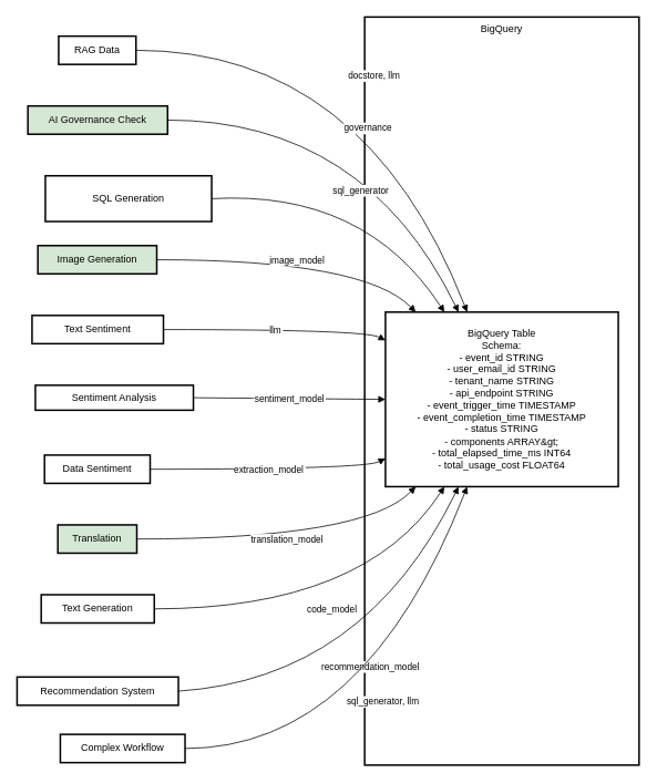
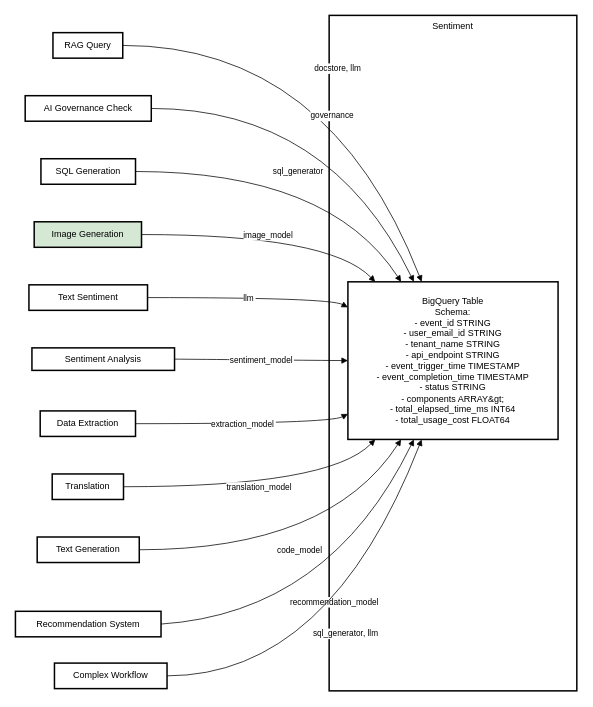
  <mxCell id="0" />
  <mxCell id="1" parent="0" />
- <mxCell id="2" value="BigQuery" style="whiteSpace=wrap;strokeWidth=2;verticalAlign=top;" vertex="1" parent="1"><mxGeometry x="438" y="20" width="330" height="900" as="geometry" /></mxCell>
+ <mxCell id="2" value="Sentiment" style="whiteSpace=wrap;strokeWidth=2;verticalAlign=top;" vertex="1" parent="1"><mxGeometry x="438" y="20" width="330" height="900" as="geometry" /></mxCell>
  <mxCell id="3" value="BigQuery Table&#10;Schema:&#10;- event_id STRING&#10;- user_email_id STRING&#10;- tenant_name STRING&#10;- api_endpoint STRING&#10;- event_trigger_time TIMESTAMP&#10;- event_completion_time TIMESTAMP&#10;- status STRING&#10;- components ARRAY&amp;gt;&#10;- total_elapsed_time_ms INT64&#10;- total_usage_cost FLOAT64" style="whiteSpace=wrap;strokeWidth=2;" vertex="1" parent="1"><mxGeometry x="463" y="375" width="280" height="210" as="geometry" /></mxCell>
- <mxCell id="4" value="RAG Data" style="whiteSpace=wrap;strokeWidth=2;" vertex="1" parent="1"><mxGeometry x="70" y="43" width="93" height="34" as="geometry" /></mxCell>
- <mxCell id="5" value="AI Governance Check" style="whiteSpace=wrap;strokeWidth=2;fillColor=#d5e8d4;" vertex="1" parent="1"><mxGeometry x="33" y="127" width="168" height="34" as="geometry" /></mxCell>
- <mxCell id="6" value="SQL Generation" style="whiteSpace=wrap;strokeWidth=2;" vertex="1" parent="1"><mxGeometry x="54" y="211" width="200" height="55" as="geometry" /></mxCell>
+ <mxCell id="4" value="RAG Query" style="whiteSpace=wrap;strokeWidth=2;" vertex="1" parent="1"><mxGeometry x="70" y="43" width="93" height="34" as="geometry" /></mxCell>
+ <mxCell id="5" value="AI Governance Check" style="whiteSpace=wrap;strokeWidth=2;" vertex="1" parent="1"><mxGeometry x="33" y="127" width="168" height="34" as="geometry" /></mxCell>
+ <mxCell id="6" value="SQL Generation" style="whiteSpace=wrap;strokeWidth=2;" vertex="1" parent="1"><mxGeometry x="54" y="211" width="126" height="34" as="geometry" /></mxCell>
  <mxCell id="7" value="Image Generation" style="whiteSpace=wrap;strokeWidth=2;fillColor=#d5e8d4;" vertex="1" parent="1"><mxGeometry x="45" y="295" width="143" height="34" as="geometry" /></mxCell>
  <mxCell id="8" value="Text Sentiment" style="whiteSpace=wrap;strokeWidth=2;" vertex="1" parent="1"><mxGeometry x="38" y="379" width="158" height="34" as="geometry" /></mxCell>
  <mxCell id="9" value="Sentiment Analysis" style="whiteSpace=wrap;strokeWidth=2;" vertex="1" parent="1"><mxGeometry x="42" y="463" width="190" height="30" as="geometry" /></mxCell>
- <mxCell id="10" value="Data Sentiment" style="whiteSpace=wrap;strokeWidth=2;" vertex="1" parent="1"><mxGeometry x="53" y="547" width="127" height="34" as="geometry" /></mxCell>
- <mxCell id="11" value="Translation" style="whiteSpace=wrap;strokeWidth=2;fillColor=#d5e8d4;" vertex="1" parent="1"><mxGeometry x="69" y="631" width="95" height="34" as="geometry" /></mxCell>
+ <mxCell id="10" value="Data Extraction" style="whiteSpace=wrap;strokeWidth=2;" vertex="1" parent="1"><mxGeometry x="53" y="547" width="127" height="34" as="geometry" /></mxCell>
+ <mxCell id="11" value="Translation" style="whiteSpace=wrap;strokeWidth=2;" vertex="1" parent="1"><mxGeometry x="69" y="631" width="95" height="34" as="geometry" /></mxCell>
  <mxCell id="12" value="Text Generation" style="whiteSpace=wrap;strokeWidth=2;" vertex="1" parent="1"><mxGeometry x="49" y="715" width="136" height="34" as="geometry" /></mxCell>
  <mxCell id="13" value="Recommendation System" style="whiteSpace=wrap;strokeWidth=2;" vertex="1" parent="1"><mxGeometry x="20" y="814" width="194" height="34" as="geometry" /></mxCell>
  <mxCell id="14" value="Complex Workflow" style="whiteSpace=wrap;strokeWidth=2;" vertex="1" parent="1"><mxGeometry x="72" y="883" width="150" height="34" as="geometry" /></mxCell>
  <mxCell id="15" value="docstore, llm" style="curved=1;startArrow=none;endArrow=block;exitX=1.003;exitY=0.5;entryX=0.351;entryY=0;rounded=0;" edge="1" parent="1" source="4" target="3"><mxGeometry relative="1" as="geometry"><Array as="points"><mxPoint x="438" y="60" /></Array></mxGeometry></mxCell>
  <mxCell id="16" value="governance" style="curved=1;startArrow=none;endArrow=block;exitX=1.0;exitY=0.5;entryX=0.314;entryY=0;rounded=0;" edge="1" parent="1" source="5" target="3"><mxGeometry relative="1" as="geometry"><Array as="points"><mxPoint x="438" y="144" /></Array></mxGeometry></mxCell>
  <mxCell id="17" value="sql_generator" style="curved=1;startArrow=none;endArrow=block;exitX=0.999;exitY=0.5;entryX=0.253;entryY=0;rounded=0;" edge="1" parent="1" source="6" target="3"><mxGeometry relative="1" as="geometry"><Array as="points"><mxPoint x="438" y="228" /></Array></mxGeometry></mxCell>
  <mxCell id="18" value="image_model" style="curved=1;startArrow=none;endArrow=block;exitX=1.002;exitY=0.5;entryX=0.13;entryY=0;rounded=0;" edge="1" parent="1" source="7" target="3"><mxGeometry relative="1" as="geometry"><Array as="points"><mxPoint x="438" y="312" /></Array></mxGeometry></mxCell>
  <mxCell id="19" value="llm" style="curved=1;startArrow=none;endArrow=block;exitX=0.999;exitY=0.5;entryX=-0.001;entryY=0.161;rounded=0;" edge="1" parent="1" source="8" target="3"><mxGeometry relative="1" as="geometry"><Array as="points"><mxPoint x="438" y="396" /></Array></mxGeometry></mxCell>
  <mxCell id="20" value="sentiment_model" style="curved=1;startArrow=none;endArrow=block;exitX=1.004;exitY=0.5;entryX=-0.001;entryY=0.5;rounded=0;" edge="1" parent="1" source="9" target="3"><mxGeometry relative="1" as="geometry"><Array as="points" /></mxGeometry></mxCell>
  <mxCell id="21" value="extraction_model" style="curved=1;startArrow=none;endArrow=block;exitX=1.002;exitY=0.5;entryX=-0.001;entryY=0.839;rounded=0;" edge="1" parent="1" source="10" target="3"><mxGeometry relative="1" as="geometry"><Array as="points"><mxPoint x="438" y="564" /></Array></mxGeometry></mxCell>
  <mxCell id="22" value="translation_model" style="curved=1;startArrow=none;endArrow=block;exitX=1.004;exitY=0.5;entryX=0.13;entryY=1;rounded=0;" edge="1" parent="1" source="11" target="3"><mxGeometry relative="1" as="geometry"><Array as="points"><mxPoint x="438" y="648" /></Array></mxGeometry></mxCell>
  <mxCell id="23" value="code_model" style="curved=1;startArrow=none;endArrow=block;exitX=0.998;exitY=0.5;entryX=0.253;entryY=1;rounded=0;" edge="1" parent="1" source="12" target="3"><mxGeometry relative="1" as="geometry"><Array as="points"><mxPoint x="438" y="732" /></Array></mxGeometry></mxCell>
  <mxCell id="24" value="recommendation_model" style="curved=1;startArrow=none;endArrow=block;exitX=0.999;exitY=0.5;entryX=0.314;entryY=1;rounded=0;" edge="1" parent="1" source="13" target="3"><mxGeometry relative="1" as="geometry"><Array as="points"><mxPoint x="438" y="816" /></Array></mxGeometry></mxCell>
  <mxCell id="25" value="sql_generator, llm" style="curved=1;startArrow=none;endArrow=block;exitX=0.998;exitY=0.5;entryX=0.351;entryY=1;rounded=0;" edge="1" parent="1" source="14" target="3"><mxGeometry relative="1" as="geometry"><Array as="points"><mxPoint x="438" y="900" /></Array></mxGeometry></mxCell>
